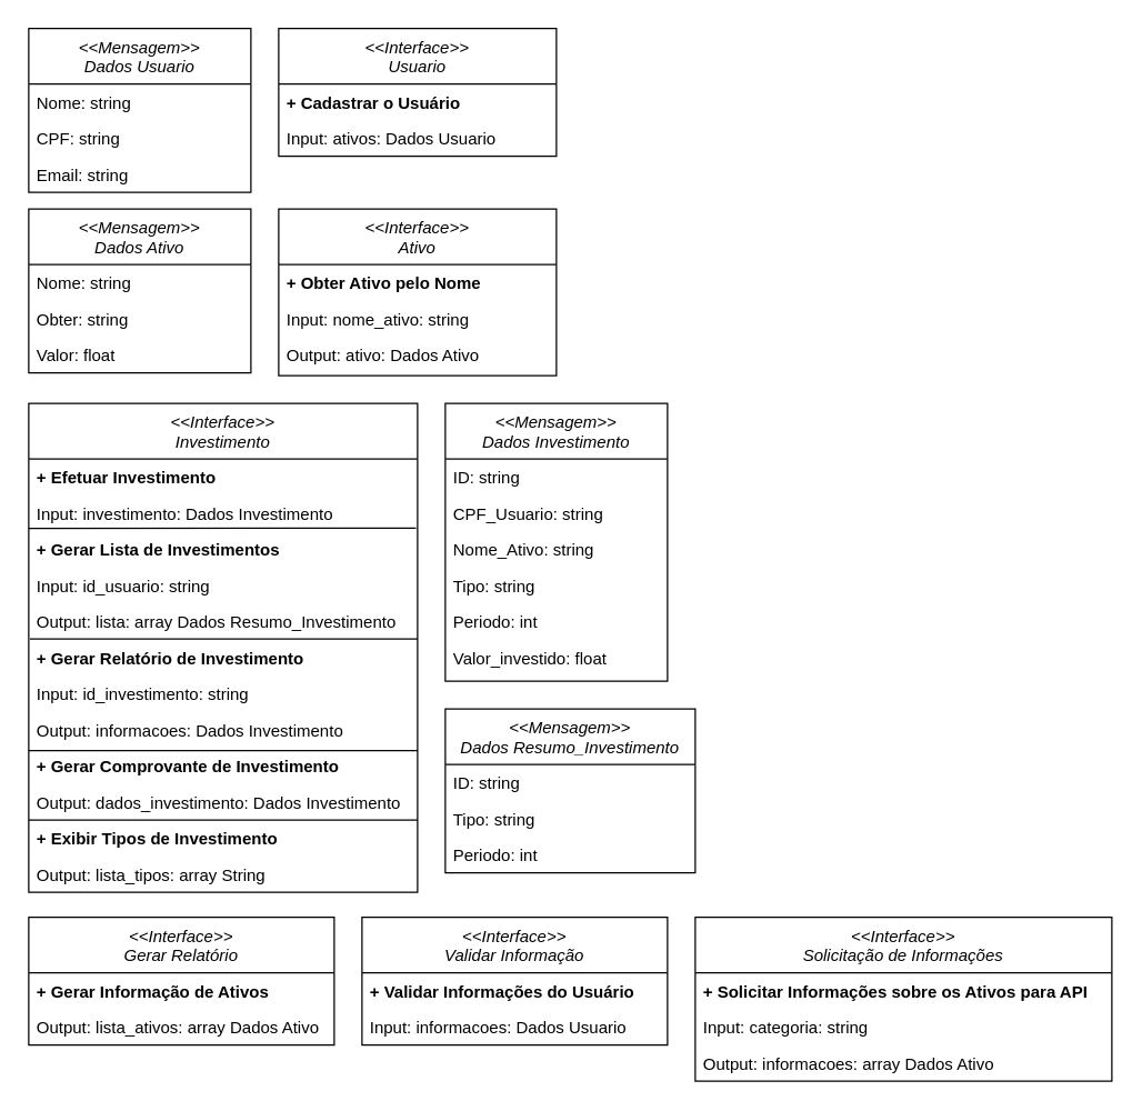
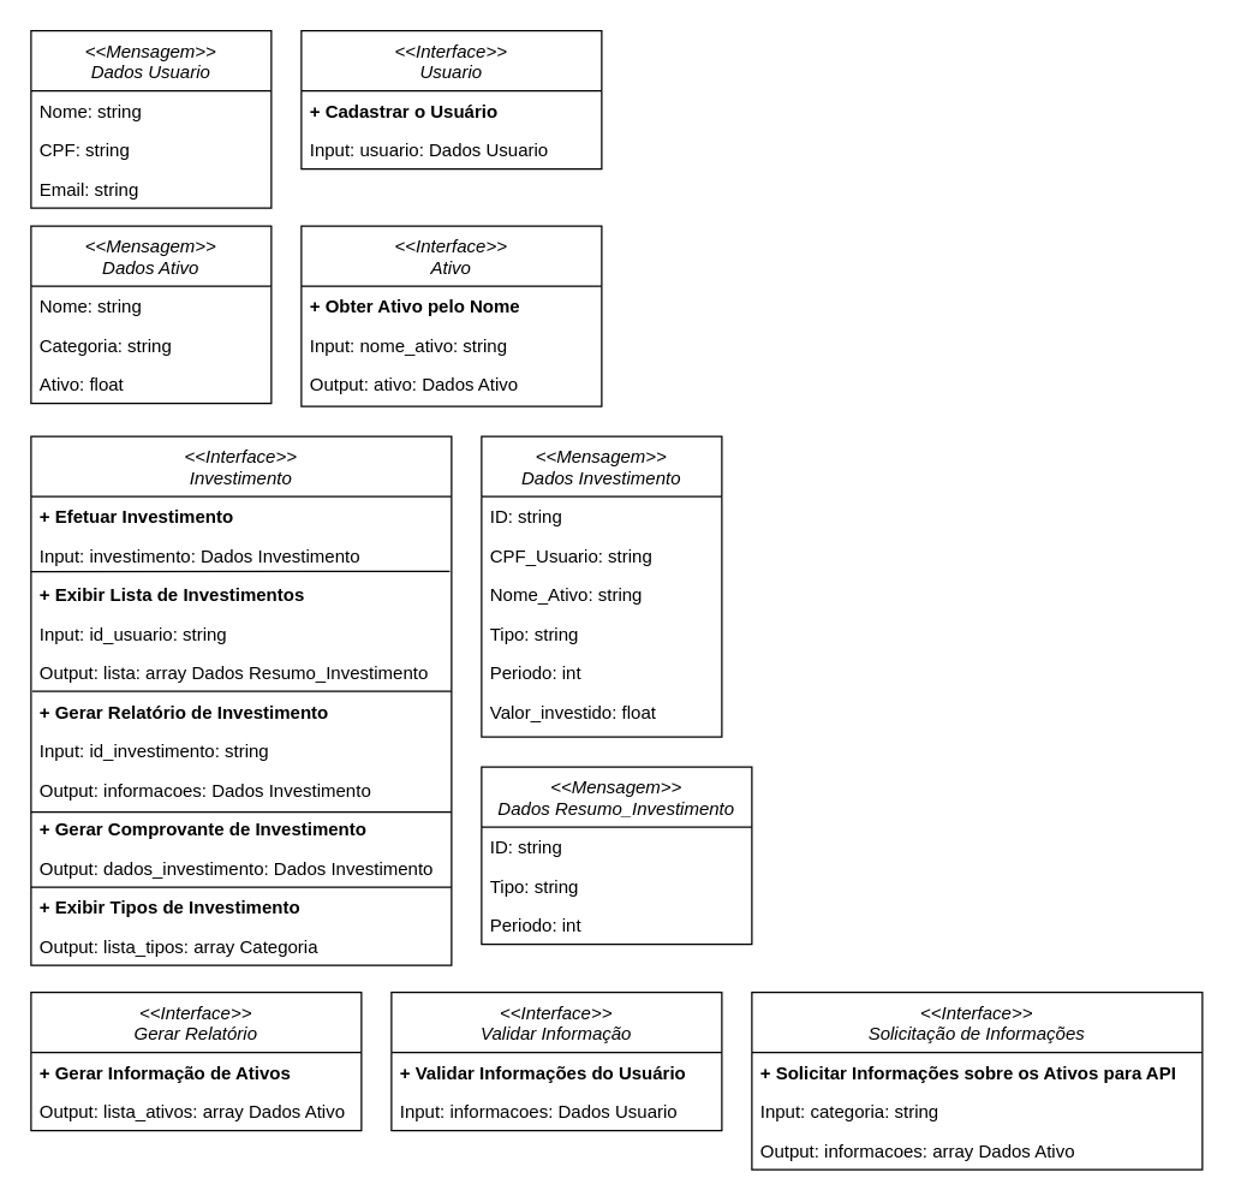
  <mxCell id="0" />
  <mxCell id="1" parent="0" />
  <mxCell id="2" value="&lt;&lt;Mensagem&gt;&gt;&#10;Dados Usuario" style="swimlane;fontStyle=2;align=center;verticalAlign=top;childLayout=stackLayout;horizontal=1;startSize=40;horizontalStack=0;resizeParent=1;resizeLast=0;collapsible=1;marginBottom=0;rounded=0;shadow=0;strokeWidth=1;" parent="1" vertex="1"><mxGeometry x="20" y="20" width="160" height="118" as="geometry"><mxRectangle x="230" y="140" width="160" height="26" as="alternateBounds" /></mxGeometry></mxCell>
  <mxCell id="3" value="Nome: string" style="text;align=left;verticalAlign=top;spacingLeft=4;spacingRight=4;overflow=hidden;rotatable=0;points=[[0,0.5],[1,0.5]];portConstraint=eastwest;" parent="2" vertex="1"><mxGeometry y="40" width="160" height="26" as="geometry" /></mxCell>
  <mxCell id="4" value="CPF: string" style="text;align=left;verticalAlign=top;spacingLeft=4;spacingRight=4;overflow=hidden;rotatable=0;points=[[0,0.5],[1,0.5]];portConstraint=eastwest;rounded=0;shadow=0;html=0;" vertex="1" parent="2"><mxGeometry y="66" width="160" height="26" as="geometry" /></mxCell>
  <mxCell id="5" value="Email: string" style="text;align=left;verticalAlign=top;spacingLeft=4;spacingRight=4;overflow=hidden;rotatable=0;points=[[0,0.5],[1,0.5]];portConstraint=eastwest;rounded=0;shadow=0;html=0;" parent="2" vertex="1"><mxGeometry y="92" width="160" height="26" as="geometry" /></mxCell>
  <mxCell id="6" value="&lt;&lt;Interface&gt;&gt;&#10;Usuario" style="swimlane;fontStyle=2;align=center;verticalAlign=top;childLayout=stackLayout;horizontal=1;startSize=40;horizontalStack=0;resizeParent=1;resizeLast=0;collapsible=1;marginBottom=0;rounded=0;shadow=0;strokeWidth=1;" vertex="1" parent="1"><mxGeometry x="200" y="20" width="200" height="92" as="geometry"><mxRectangle x="230" y="140" width="160" height="26" as="alternateBounds" /></mxGeometry></mxCell>
  <mxCell id="7" value="+ Cadastrar o Usuário" style="text;align=left;verticalAlign=top;spacingLeft=4;spacingRight=4;overflow=hidden;rotatable=0;points=[[0,0.5],[1,0.5]];portConstraint=eastwest;fontStyle=1" vertex="1" parent="6"><mxGeometry y="40" width="200" height="26" as="geometry" /></mxCell>
- <mxCell id="8" value="Input: ativos: Dados Usuario" style="text;align=left;verticalAlign=top;spacingLeft=4;spacingRight=4;overflow=hidden;rotatable=0;points=[[0,0.5],[1,0.5]];portConstraint=eastwest;rounded=0;shadow=0;html=0;" vertex="1" parent="6"><mxGeometry y="66" width="200" height="26" as="geometry" /></mxCell>
+ <mxCell id="8" value="Input: usuario: Dados Usuario" style="text;align=left;verticalAlign=top;spacingLeft=4;spacingRight=4;overflow=hidden;rotatable=0;points=[[0,0.5],[1,0.5]];portConstraint=eastwest;rounded=0;shadow=0;html=0;" vertex="1" parent="6"><mxGeometry y="66" width="200" height="26" as="geometry" /></mxCell>
  <mxCell id="9" value="&lt;&lt;Mensagem&gt;&gt;&#10;Dados Ativo" style="swimlane;fontStyle=2;align=center;verticalAlign=top;childLayout=stackLayout;horizontal=1;startSize=40;horizontalStack=0;resizeParent=1;resizeLast=0;collapsible=1;marginBottom=0;rounded=0;shadow=0;strokeWidth=1;" vertex="1" parent="1"><mxGeometry x="20" y="150" width="160" height="118" as="geometry"><mxRectangle x="230" y="140" width="160" height="26" as="alternateBounds" /></mxGeometry></mxCell>
  <mxCell id="10" value="Nome: string" style="text;align=left;verticalAlign=top;spacingLeft=4;spacingRight=4;overflow=hidden;rotatable=0;points=[[0,0.5],[1,0.5]];portConstraint=eastwest;" vertex="1" parent="9"><mxGeometry y="40" width="160" height="26" as="geometry" /></mxCell>
- <mxCell id="11" value="Obter: string" style="text;align=left;verticalAlign=top;spacingLeft=4;spacingRight=4;overflow=hidden;rotatable=0;points=[[0,0.5],[1,0.5]];portConstraint=eastwest;rounded=0;shadow=0;html=0;" vertex="1" parent="9"><mxGeometry y="66" width="160" height="26" as="geometry" /></mxCell>
- <mxCell id="12" value="Valor: float" style="text;align=left;verticalAlign=top;spacingLeft=4;spacingRight=4;overflow=hidden;rotatable=0;points=[[0,0.5],[1,0.5]];portConstraint=eastwest;rounded=0;shadow=0;html=0;" vertex="1" parent="9"><mxGeometry y="92" width="160" height="26" as="geometry" /></mxCell>
+ <mxCell id="11" value="Categoria: string" style="text;align=left;verticalAlign=top;spacingLeft=4;spacingRight=4;overflow=hidden;rotatable=0;points=[[0,0.5],[1,0.5]];portConstraint=eastwest;rounded=0;shadow=0;html=0;" vertex="1" parent="9"><mxGeometry y="66" width="160" height="26" as="geometry" /></mxCell>
+ <mxCell id="12" value="Ativo: float" style="text;align=left;verticalAlign=top;spacingLeft=4;spacingRight=4;overflow=hidden;rotatable=0;points=[[0,0.5],[1,0.5]];portConstraint=eastwest;rounded=0;shadow=0;html=0;" vertex="1" parent="9"><mxGeometry y="92" width="160" height="26" as="geometry" /></mxCell>
  <mxCell id="13" value="&lt;&lt;Interface&gt;&gt;&#10;Ativo" style="swimlane;fontStyle=2;align=center;verticalAlign=top;childLayout=stackLayout;horizontal=1;startSize=40;horizontalStack=0;resizeParent=1;resizeLast=0;collapsible=1;marginBottom=0;rounded=0;shadow=0;strokeWidth=1;" vertex="1" parent="1"><mxGeometry x="200" y="150" width="200" height="120" as="geometry"><mxRectangle x="230" y="140" width="160" height="26" as="alternateBounds" /></mxGeometry></mxCell>
  <mxCell id="14" value="+ Obter Ativo pelo Nome" style="text;align=left;verticalAlign=top;spacingLeft=4;spacingRight=4;overflow=hidden;rotatable=0;points=[[0,0.5],[1,0.5]];portConstraint=eastwest;fontStyle=1" vertex="1" parent="13"><mxGeometry y="40" width="200" height="26" as="geometry" /></mxCell>
  <mxCell id="15" value="Input: nome_ativo: string" style="text;align=left;verticalAlign=top;spacingLeft=4;spacingRight=4;overflow=hidden;rotatable=0;points=[[0,0.5],[1,0.5]];portConstraint=eastwest;rounded=0;shadow=0;html=0;" vertex="1" parent="13"><mxGeometry y="66" width="200" height="26" as="geometry" /></mxCell>
  <mxCell id="16" value="Output: ativo: Dados Ativo" style="text;align=left;verticalAlign=top;spacingLeft=4;spacingRight=4;overflow=hidden;rotatable=0;points=[[0,0.5],[1,0.5]];portConstraint=eastwest;rounded=0;shadow=0;html=0;" vertex="1" parent="13"><mxGeometry y="92" width="200" height="26" as="geometry" /></mxCell>
  <mxCell id="17" value="&lt;&lt;Mensagem&gt;&gt;&#10;Dados Investimento" style="swimlane;fontStyle=2;align=center;verticalAlign=top;childLayout=stackLayout;horizontal=1;startSize=40;horizontalStack=0;resizeParent=1;resizeLast=0;collapsible=1;marginBottom=0;rounded=0;shadow=0;strokeWidth=1;" vertex="1" parent="1"><mxGeometry x="320" y="290" width="160" height="200" as="geometry"><mxRectangle x="230" y="140" width="160" height="26" as="alternateBounds" /></mxGeometry></mxCell>
  <mxCell id="18" value="ID: string" style="text;align=left;verticalAlign=top;spacingLeft=4;spacingRight=4;overflow=hidden;rotatable=0;points=[[0,0.5],[1,0.5]];portConstraint=eastwest;" vertex="1" parent="17"><mxGeometry y="40" width="160" height="26" as="geometry" /></mxCell>
  <mxCell id="19" value="CPF_Usuario: string" style="text;align=left;verticalAlign=top;spacingLeft=4;spacingRight=4;overflow=hidden;rotatable=0;points=[[0,0.5],[1,0.5]];portConstraint=eastwest;rounded=0;shadow=0;html=0;" vertex="1" parent="17"><mxGeometry y="66" width="160" height="26" as="geometry" /></mxCell>
  <mxCell id="20" value="Nome_Ativo: string" style="text;align=left;verticalAlign=top;spacingLeft=4;spacingRight=4;overflow=hidden;rotatable=0;points=[[0,0.5],[1,0.5]];portConstraint=eastwest;rounded=0;shadow=0;html=0;" vertex="1" parent="17"><mxGeometry y="92" width="160" height="26" as="geometry" /></mxCell>
  <mxCell id="21" value="Tipo: string" style="text;align=left;verticalAlign=top;spacingLeft=4;spacingRight=4;overflow=hidden;rotatable=0;points=[[0,0.5],[1,0.5]];portConstraint=eastwest;rounded=0;shadow=0;html=0;" vertex="1" parent="17"><mxGeometry y="118" width="160" height="26" as="geometry" /></mxCell>
  <mxCell id="22" value="Periodo: int" style="text;align=left;verticalAlign=top;spacingLeft=4;spacingRight=4;overflow=hidden;rotatable=0;points=[[0,0.5],[1,0.5]];portConstraint=eastwest;rounded=0;shadow=0;html=0;" vertex="1" parent="17"><mxGeometry y="144" width="160" height="26" as="geometry" /></mxCell>
  <mxCell id="23" value="Valor_investido: float" style="text;align=left;verticalAlign=top;spacingLeft=4;spacingRight=4;overflow=hidden;rotatable=0;points=[[0,0.5],[1,0.5]];portConstraint=eastwest;rounded=0;shadow=0;html=0;" vertex="1" parent="17"><mxGeometry y="170" width="160" height="26" as="geometry" /></mxCell>
  <mxCell id="24" value="&lt;&lt;Interface&gt;&gt;&#10;Investimento" style="swimlane;fontStyle=2;align=center;verticalAlign=top;childLayout=stackLayout;horizontal=1;startSize=40;horizontalStack=0;resizeParent=1;resizeLast=0;collapsible=1;marginBottom=0;rounded=0;shadow=0;strokeWidth=1;" vertex="1" parent="1"><mxGeometry x="20" y="290" width="280" height="352" as="geometry"><mxRectangle x="230" y="140" width="160" height="26" as="alternateBounds" /></mxGeometry></mxCell>
  <mxCell id="25" value="+ Efetuar Investimento" style="text;align=left;verticalAlign=top;spacingLeft=4;spacingRight=4;overflow=hidden;rotatable=0;points=[[0,0.5],[1,0.5]];portConstraint=eastwest;fontStyle=1" vertex="1" parent="24"><mxGeometry y="40" width="280" height="26" as="geometry" /></mxCell>
  <mxCell id="26" value="Input: investimento: Dados Investimento" style="text;align=left;verticalAlign=top;spacingLeft=4;spacingRight=4;overflow=hidden;rotatable=0;points=[[0,0.5],[1,0.5]];portConstraint=eastwest;rounded=0;shadow=0;html=0;" vertex="1" parent="24"><mxGeometry y="66" width="280" height="26" as="geometry" /></mxCell>
  <mxCell id="27" value="" style="endArrow=none;html=1;rounded=0;entryX=0.996;entryY=0.914;entryDx=0;entryDy=0;entryPerimeter=0;exitX=0;exitY=0.922;exitDx=0;exitDy=0;exitPerimeter=0;" edge="1" parent="24" source="26" target="26"><mxGeometry width="50" height="50" relative="1" as="geometry"><mxPoint y="100" as="sourcePoint" /><mxPoint x="250" y="120" as="targetPoint" /></mxGeometry></mxCell>
- <mxCell id="28" value="+ Gerar Lista de Investimentos" style="text;align=left;verticalAlign=top;spacingLeft=4;spacingRight=4;overflow=hidden;rotatable=0;points=[[0,0.5],[1,0.5]];portConstraint=eastwest;fontStyle=1" vertex="1" parent="24"><mxGeometry y="92" width="280" height="26" as="geometry" /></mxCell>
+ <mxCell id="28" value="+ Exibir Lista de Investimentos" style="text;align=left;verticalAlign=top;spacingLeft=4;spacingRight=4;overflow=hidden;rotatable=0;points=[[0,0.5],[1,0.5]];portConstraint=eastwest;fontStyle=1" vertex="1" parent="24"><mxGeometry y="92" width="280" height="26" as="geometry" /></mxCell>
  <mxCell id="29" value="Input: id_usuario: string" style="text;align=left;verticalAlign=top;spacingLeft=4;spacingRight=4;overflow=hidden;rotatable=0;points=[[0,0.5],[1,0.5]];portConstraint=eastwest;rounded=0;shadow=0;html=0;" vertex="1" parent="24"><mxGeometry y="118" width="280" height="26" as="geometry" /></mxCell>
  <mxCell id="30" value="Output: lista: array Dados Resumo_Investimento" style="text;align=left;verticalAlign=top;spacingLeft=4;spacingRight=4;overflow=hidden;rotatable=0;points=[[0,0.5],[1,0.5]];portConstraint=eastwest;rounded=0;shadow=0;html=0;" vertex="1" parent="24"><mxGeometry y="144" width="280" height="26" as="geometry" /></mxCell>
  <mxCell id="31" value="" style="endArrow=none;html=1;rounded=0;exitX=0.003;exitY=0.987;exitDx=0;exitDy=0;exitPerimeter=0;entryX=1;entryY=0.987;entryDx=0;entryDy=0;entryPerimeter=0;" edge="1" parent="24" source="30" target="30"><mxGeometry width="50" height="50" relative="1" as="geometry"><mxPoint x="100" y="160" as="sourcePoint" /><mxPoint x="150" y="110" as="targetPoint" /></mxGeometry></mxCell>
  <mxCell id="32" value="+ Gerar Relatório de Investimento" style="text;align=left;verticalAlign=top;spacingLeft=4;spacingRight=4;overflow=hidden;rotatable=0;points=[[0,0.5],[1,0.5]];portConstraint=eastwest;fontStyle=1" vertex="1" parent="24"><mxGeometry y="170" width="280" height="26" as="geometry" /></mxCell>
  <mxCell id="33" value="Input: id_investimento: string" style="text;align=left;verticalAlign=top;spacingLeft=4;spacingRight=4;overflow=hidden;rotatable=0;points=[[0,0.5],[1,0.5]];portConstraint=eastwest;rounded=0;shadow=0;html=0;" vertex="1" parent="24"><mxGeometry y="196" width="280" height="26" as="geometry" /></mxCell>
  <mxCell id="34" value="Output: informacoes: Dados Investimento" style="text;align=left;verticalAlign=top;spacingLeft=4;spacingRight=4;overflow=hidden;rotatable=0;points=[[0,0.5],[1,0.5]];portConstraint=eastwest;rounded=0;shadow=0;html=0;" vertex="1" parent="24"><mxGeometry y="222" width="280" height="26" as="geometry" /></mxCell>
  <mxCell id="35" value="" style="endArrow=none;html=1;rounded=0;" edge="1" parent="24"><mxGeometry width="50" height="50" relative="1" as="geometry"><mxPoint y="250" as="sourcePoint" /><mxPoint x="280" y="250" as="targetPoint" /></mxGeometry></mxCell>
  <mxCell id="36" value="+ Gerar Comprovante de Investimento" style="text;align=left;verticalAlign=top;spacingLeft=4;spacingRight=4;overflow=hidden;rotatable=0;points=[[0,0.5],[1,0.5]];portConstraint=eastwest;fontStyle=1" vertex="1" parent="24"><mxGeometry y="248" width="280" height="26" as="geometry" /></mxCell>
  <mxCell id="37" value="Output: dados_investimento: Dados Investimento" style="text;align=left;verticalAlign=top;spacingLeft=4;spacingRight=4;overflow=hidden;rotatable=0;points=[[0,0.5],[1,0.5]];portConstraint=eastwest;rounded=0;shadow=0;html=0;" vertex="1" parent="24"><mxGeometry y="274" width="280" height="26" as="geometry" /></mxCell>
  <mxCell id="38" value="" style="endArrow=none;html=1;rounded=0;exitX=0;exitY=1;exitDx=0;exitDy=0;exitPerimeter=0;entryX=1;entryY=0.997;entryDx=0;entryDy=0;entryPerimeter=0;" edge="1" parent="24" source="37" target="37"><mxGeometry width="50" height="50" relative="1" as="geometry"><mxPoint y="330" as="sourcePoint" /><mxPoint x="280" y="330" as="targetPoint" /><Array as="points"><mxPoint x="140" y="300" /></Array></mxGeometry></mxCell>
  <mxCell id="39" value="+ Exibir Tipos de Investimento" style="text;align=left;verticalAlign=top;spacingLeft=4;spacingRight=4;overflow=hidden;rotatable=0;points=[[0,0.5],[1,0.5]];portConstraint=eastwest;fontStyle=1" vertex="1" parent="24"><mxGeometry y="300" width="280" height="26" as="geometry" /></mxCell>
- <mxCell id="40" value="Output: lista_tipos: array String" style="text;align=left;verticalAlign=top;spacingLeft=4;spacingRight=4;overflow=hidden;rotatable=0;points=[[0,0.5],[1,0.5]];portConstraint=eastwest;rounded=0;shadow=0;html=0;" vertex="1" parent="24"><mxGeometry y="326" width="280" height="26" as="geometry" /></mxCell>
+ <mxCell id="40" value="Output: lista_tipos: array Categoria" style="text;align=left;verticalAlign=top;spacingLeft=4;spacingRight=4;overflow=hidden;rotatable=0;points=[[0,0.5],[1,0.5]];portConstraint=eastwest;rounded=0;shadow=0;html=0;" vertex="1" parent="24"><mxGeometry y="326" width="280" height="26" as="geometry" /></mxCell>
  <mxCell id="41" value="&lt;&lt;Mensagem&gt;&gt;&#10;Dados Resumo_Investimento" style="swimlane;fontStyle=2;align=center;verticalAlign=top;childLayout=stackLayout;horizontal=1;startSize=40;horizontalStack=0;resizeParent=1;resizeLast=0;collapsible=1;marginBottom=0;rounded=0;shadow=0;strokeWidth=1;" vertex="1" parent="1"><mxGeometry x="320" y="510" width="180" height="118" as="geometry"><mxRectangle x="230" y="140" width="160" height="26" as="alternateBounds" /></mxGeometry></mxCell>
  <mxCell id="42" value="ID: string" style="text;align=left;verticalAlign=top;spacingLeft=4;spacingRight=4;overflow=hidden;rotatable=0;points=[[0,0.5],[1,0.5]];portConstraint=eastwest;" vertex="1" parent="41"><mxGeometry y="40" width="180" height="26" as="geometry" /></mxCell>
  <mxCell id="43" value="Tipo: string" style="text;align=left;verticalAlign=top;spacingLeft=4;spacingRight=4;overflow=hidden;rotatable=0;points=[[0,0.5],[1,0.5]];portConstraint=eastwest;rounded=0;shadow=0;html=0;" vertex="1" parent="41"><mxGeometry y="66" width="180" height="26" as="geometry" /></mxCell>
  <mxCell id="44" value="Periodo: int" style="text;align=left;verticalAlign=top;spacingLeft=4;spacingRight=4;overflow=hidden;rotatable=0;points=[[0,0.5],[1,0.5]];portConstraint=eastwest;rounded=0;shadow=0;html=0;" vertex="1" parent="41"><mxGeometry y="92" width="180" height="26" as="geometry" /></mxCell>
  <mxCell id="45" value="&lt;&lt;Interface&gt;&gt;&#10;Gerar Relatório" style="swimlane;fontStyle=2;align=center;verticalAlign=top;childLayout=stackLayout;horizontal=1;startSize=40;horizontalStack=0;resizeParent=1;resizeLast=0;collapsible=1;marginBottom=0;rounded=0;shadow=0;strokeWidth=1;" vertex="1" parent="1"><mxGeometry x="20" y="660" width="220" height="92" as="geometry"><mxRectangle x="230" y="140" width="160" height="26" as="alternateBounds" /></mxGeometry></mxCell>
  <mxCell id="46" value="+ Gerar Informação de Ativos" style="text;align=left;verticalAlign=top;spacingLeft=4;spacingRight=4;overflow=hidden;rotatable=0;points=[[0,0.5],[1,0.5]];portConstraint=eastwest;fontStyle=1" vertex="1" parent="45"><mxGeometry y="40" width="220" height="26" as="geometry" /></mxCell>
  <mxCell id="47" value="Output: lista_ativos: array Dados Ativo" style="text;align=left;verticalAlign=top;spacingLeft=4;spacingRight=4;overflow=hidden;rotatable=0;points=[[0,0.5],[1,0.5]];portConstraint=eastwest;rounded=0;shadow=0;html=0;" vertex="1" parent="45"><mxGeometry y="66" width="220" height="26" as="geometry" /></mxCell>
  <mxCell id="48" value="&lt;&lt;Interface&gt;&gt;&#10;Validar Informação" style="swimlane;fontStyle=2;align=center;verticalAlign=top;childLayout=stackLayout;horizontal=1;startSize=40;horizontalStack=0;resizeParent=1;resizeLast=0;collapsible=1;marginBottom=0;rounded=0;shadow=0;strokeWidth=1;" vertex="1" parent="1"><mxGeometry x="260" y="660" width="220" height="92" as="geometry"><mxRectangle x="230" y="140" width="160" height="26" as="alternateBounds" /></mxGeometry></mxCell>
  <mxCell id="49" value="+ Validar Informações do Usuário" style="text;align=left;verticalAlign=top;spacingLeft=4;spacingRight=4;overflow=hidden;rotatable=0;points=[[0,0.5],[1,0.5]];portConstraint=eastwest;fontStyle=1" vertex="1" parent="48"><mxGeometry y="40" width="220" height="26" as="geometry" /></mxCell>
  <mxCell id="50" value="Input: informacoes: Dados Usuario" style="text;align=left;verticalAlign=top;spacingLeft=4;spacingRight=4;overflow=hidden;rotatable=0;points=[[0,0.5],[1,0.5]];portConstraint=eastwest;rounded=0;shadow=0;html=0;" vertex="1" parent="48"><mxGeometry y="66" width="220" height="26" as="geometry" /></mxCell>
  <mxCell id="51" value="&lt;&lt;Interface&gt;&gt;&#10;Solicitação de Informações" style="swimlane;fontStyle=2;align=center;verticalAlign=top;childLayout=stackLayout;horizontal=1;startSize=40;horizontalStack=0;resizeParent=1;resizeLast=0;collapsible=1;marginBottom=0;rounded=0;shadow=0;strokeWidth=1;" vertex="1" parent="1"><mxGeometry x="500" y="660" width="300" height="118" as="geometry"><mxRectangle x="230" y="140" width="160" height="26" as="alternateBounds" /></mxGeometry></mxCell>
  <mxCell id="52" value="+ Solicitar Informações sobre os Ativos para API" style="text;align=left;verticalAlign=top;spacingLeft=4;spacingRight=4;overflow=hidden;rotatable=0;points=[[0,0.5],[1,0.5]];portConstraint=eastwest;fontStyle=1" vertex="1" parent="51"><mxGeometry y="40" width="300" height="26" as="geometry" /></mxCell>
  <mxCell id="53" value="Input: categoria: string" style="text;align=left;verticalAlign=top;spacingLeft=4;spacingRight=4;overflow=hidden;rotatable=0;points=[[0,0.5],[1,0.5]];portConstraint=eastwest;rounded=0;shadow=0;html=0;" vertex="1" parent="51"><mxGeometry y="66" width="300" height="26" as="geometry" /></mxCell>
  <mxCell id="54" value="Output: informacoes: array Dados Ativo" style="text;align=left;verticalAlign=top;spacingLeft=4;spacingRight=4;overflow=hidden;rotatable=0;points=[[0,0.5],[1,0.5]];portConstraint=eastwest;rounded=0;shadow=0;html=0;" vertex="1" parent="51"><mxGeometry y="92" width="300" height="26" as="geometry" /></mxCell>
